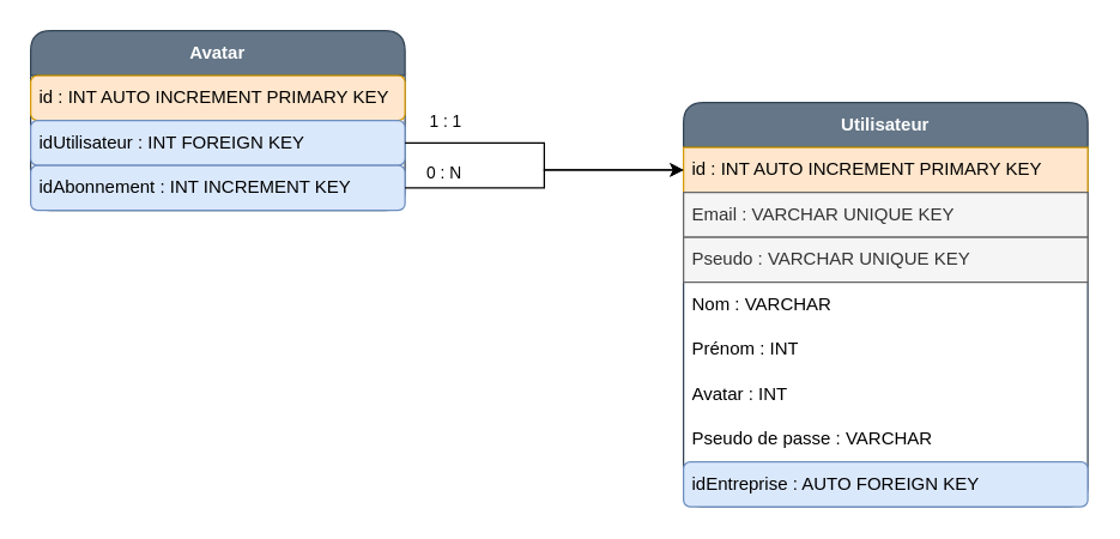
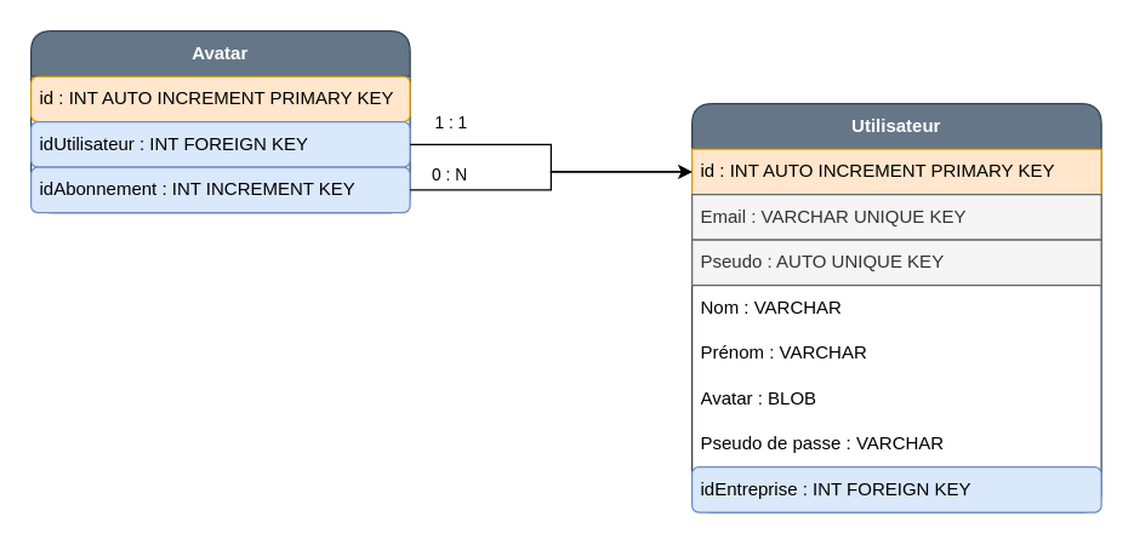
  <mxCell id="0" />
  <mxCell id="1" parent="0" />
  <mxCell id="2" value="&lt;b&gt;Utilisateur&lt;/b&gt;" style="swimlane;fontStyle=0;childLayout=stackLayout;horizontal=1;startSize=30;horizontalStack=0;resizeParent=1;resizeParentMax=0;resizeLast=0;collapsible=1;marginBottom=0;whiteSpace=wrap;html=1;rounded=1;fillColor=#647687;strokeColor=#314354;fontColor=#ffffff;" vertex="1" parent="1"><mxGeometry x="456" y="68" width="270" height="270" as="geometry" /></mxCell>
  <mxCell id="3" value="id : INT AUTO INCREMENT PRIMARY KEY" style="text;strokeColor=#d79b00;fillColor=#ffe6cc;align=left;verticalAlign=middle;spacingLeft=4;spacingRight=4;overflow=hidden;points=[[0,0.5],[1,0.5]];portConstraint=eastwest;rotatable=0;whiteSpace=wrap;html=1;" vertex="1" parent="2"><mxGeometry y="30" width="270" height="30" as="geometry" /></mxCell>
  <mxCell id="4" value="Email : VARCHAR UNIQUE KEY" style="text;strokeColor=#666666;fillColor=#f5f5f5;align=left;verticalAlign=middle;spacingLeft=4;spacingRight=4;overflow=hidden;points=[[0,0.5],[1,0.5]];portConstraint=eastwest;rotatable=0;whiteSpace=wrap;html=1;fontColor=#333333;" vertex="1" parent="2"><mxGeometry y="60" width="270" height="30" as="geometry" /></mxCell>
- <mxCell id="5" value="Pseudo : VARCHAR UNIQUE KEY" style="text;strokeColor=#666666;fillColor=#f5f5f5;align=left;verticalAlign=middle;spacingLeft=4;spacingRight=4;overflow=hidden;points=[[0,0.5],[1,0.5]];portConstraint=eastwest;rotatable=0;whiteSpace=wrap;html=1;fontColor=#333333;" vertex="1" parent="2"><mxGeometry y="90" width="270" height="30" as="geometry" /></mxCell>
+ <mxCell id="5" value="Pseudo : AUTO UNIQUE KEY" style="text;strokeColor=#666666;fillColor=#f5f5f5;align=left;verticalAlign=middle;spacingLeft=4;spacingRight=4;overflow=hidden;points=[[0,0.5],[1,0.5]];portConstraint=eastwest;rotatable=0;whiteSpace=wrap;html=1;fontColor=#333333;" vertex="1" parent="2"><mxGeometry y="90" width="270" height="30" as="geometry" /></mxCell>
  <mxCell id="6" value="Nom : VARCHAR" style="text;strokeColor=none;fillColor=none;align=left;verticalAlign=middle;spacingLeft=4;spacingRight=4;overflow=hidden;points=[[0,0.5],[1,0.5]];portConstraint=eastwest;rotatable=0;whiteSpace=wrap;html=1;" vertex="1" parent="2"><mxGeometry y="120" width="270" height="30" as="geometry" /></mxCell>
- <mxCell id="7" value="Prénom : INT" style="text;strokeColor=none;fillColor=none;align=left;verticalAlign=middle;spacingLeft=4;spacingRight=4;overflow=hidden;points=[[0,0.5],[1,0.5]];portConstraint=eastwest;rotatable=0;whiteSpace=wrap;html=1;" vertex="1" parent="2"><mxGeometry y="150" width="270" height="30" as="geometry" /></mxCell>
- <mxCell id="8" value="Avatar : INT" style="text;strokeColor=none;fillColor=none;align=left;verticalAlign=middle;spacingLeft=4;spacingRight=4;overflow=hidden;points=[[0,0.5],[1,0.5]];portConstraint=eastwest;rotatable=0;whiteSpace=wrap;html=1;" vertex="1" parent="2"><mxGeometry y="180" width="270" height="30" as="geometry" /></mxCell>
+ <mxCell id="7" value="Prénom : VARCHAR" style="text;strokeColor=none;fillColor=none;align=left;verticalAlign=middle;spacingLeft=4;spacingRight=4;overflow=hidden;points=[[0,0.5],[1,0.5]];portConstraint=eastwest;rotatable=0;whiteSpace=wrap;html=1;" vertex="1" parent="2"><mxGeometry y="150" width="270" height="30" as="geometry" /></mxCell>
+ <mxCell id="8" value="Avatar : BLOB" style="text;strokeColor=none;fillColor=none;align=left;verticalAlign=middle;spacingLeft=4;spacingRight=4;overflow=hidden;points=[[0,0.5],[1,0.5]];portConstraint=eastwest;rotatable=0;whiteSpace=wrap;html=1;" vertex="1" parent="2"><mxGeometry y="180" width="270" height="30" as="geometry" /></mxCell>
  <mxCell id="9" value="Pseudo de passe : VARCHAR" style="text;strokeColor=none;fillColor=none;align=left;verticalAlign=middle;spacingLeft=4;spacingRight=4;overflow=hidden;points=[[0,0.5],[1,0.5]];portConstraint=eastwest;rotatable=0;whiteSpace=wrap;html=1;" vertex="1" parent="2"><mxGeometry y="210" width="270" height="30" as="geometry" /></mxCell>
- <mxCell id="10" value="idEntreprise : AUTO FOREIGN KEY" style="text;strokeColor=#6c8ebf;fillColor=#dae8fc;align=left;verticalAlign=middle;spacingLeft=4;spacingRight=4;overflow=hidden;points=[[0,0.5],[1,0.5]];portConstraint=eastwest;rotatable=0;whiteSpace=wrap;html=1;rounded=1;" vertex="1" parent="2"><mxGeometry y="240" width="270" height="30" as="geometry" /></mxCell>
+ <mxCell id="10" value="idEntreprise : INT FOREIGN KEY" style="text;strokeColor=#6c8ebf;fillColor=#dae8fc;align=left;verticalAlign=middle;spacingLeft=4;spacingRight=4;overflow=hidden;points=[[0,0.5],[1,0.5]];portConstraint=eastwest;rotatable=0;whiteSpace=wrap;html=1;rounded=1;" vertex="1" parent="2"><mxGeometry y="240" width="270" height="30" as="geometry" /></mxCell>
  <mxCell id="11" value="&lt;b&gt;Avatar&lt;/b&gt;" style="swimlane;fontStyle=0;childLayout=stackLayout;horizontal=1;startSize=30;horizontalStack=0;resizeParent=1;resizeParentMax=0;resizeLast=0;collapsible=1;marginBottom=0;whiteSpace=wrap;html=1;rounded=1;fillColor=#647687;fontColor=#ffffff;strokeColor=#314354;" vertex="1" parent="1"><mxGeometry x="20" y="20" width="250" height="120" as="geometry" /></mxCell>
  <mxCell id="12" value="id : INT AUTO INCREMENT PRIMARY KEY" style="text;strokeColor=#d79b00;fillColor=#ffe6cc;align=left;verticalAlign=middle;spacingLeft=4;spacingRight=4;overflow=hidden;points=[[0,0.5],[1,0.5]];portConstraint=eastwest;rotatable=0;whiteSpace=wrap;html=1;rounded=1;" vertex="1" parent="11"><mxGeometry y="30" width="250" height="30" as="geometry" /></mxCell>
  <mxCell id="13" value="idUtilisateur : INT FOREIGN KEY" style="text;strokeColor=#6c8ebf;fillColor=#dae8fc;align=left;verticalAlign=middle;spacingLeft=4;spacingRight=4;overflow=hidden;points=[[0,0.5],[1,0.5]];portConstraint=eastwest;rotatable=0;whiteSpace=wrap;html=1;rounded=1;" vertex="1" parent="11"><mxGeometry y="60" width="250" height="30" as="geometry" /></mxCell>
  <mxCell id="14" value="idAbonnement : INT INCREMENT KEY" style="text;strokeColor=#6c8ebf;fillColor=#dae8fc;align=left;verticalAlign=middle;spacingLeft=4;spacingRight=4;overflow=hidden;points=[[0,0.5],[1,0.5]];portConstraint=eastwest;rotatable=0;whiteSpace=wrap;html=1;rounded=1;" vertex="1" parent="11"><mxGeometry y="90" width="250" height="30" as="geometry" /></mxCell>
  <mxCell id="15" style="edgeStyle=orthogonalEdgeStyle;rounded=0;orthogonalLoop=1;jettySize=auto;html=1;entryX=0;entryY=0.5;entryDx=0;entryDy=0;" edge="1" parent="1" source="13" target="3"><mxGeometry relative="1" as="geometry" /></mxCell>
  <mxCell id="16" value="1 : 1" style="edgeLabel;html=1;align=center;verticalAlign=middle;resizable=0;points=[];" vertex="1" connectable="0" parent="15"><mxGeometry x="-0.723" relative="1" as="geometry"><mxPoint x="-2" y="-15" as="offset" /></mxGeometry></mxCell>
  <mxCell id="17" style="edgeStyle=orthogonalEdgeStyle;rounded=0;orthogonalLoop=1;jettySize=auto;html=1;entryX=0;entryY=0.5;entryDx=0;entryDy=0;" edge="1" parent="1" source="14" target="3"><mxGeometry relative="1" as="geometry" /></mxCell>
  <mxCell id="18" value="0 : N" style="edgeLabel;html=1;align=center;verticalAlign=middle;resizable=0;points=[];" vertex="1" connectable="0" parent="17"><mxGeometry x="-0.78" y="1" relative="1" as="geometry"><mxPoint x="3" y="-10" as="offset" /></mxGeometry></mxCell>
